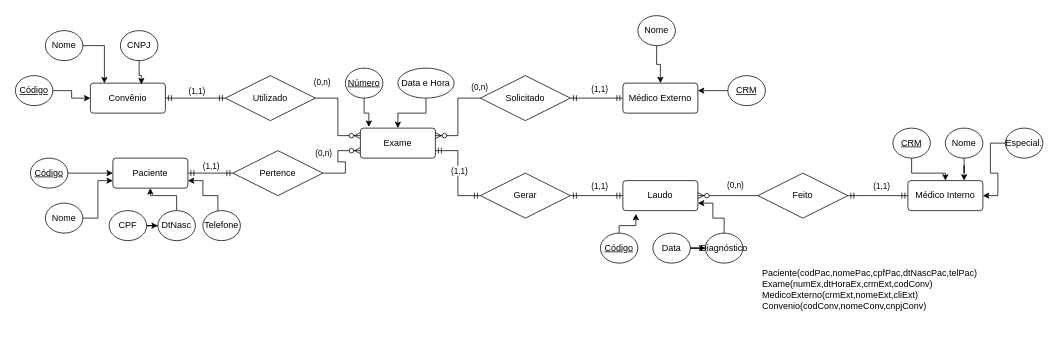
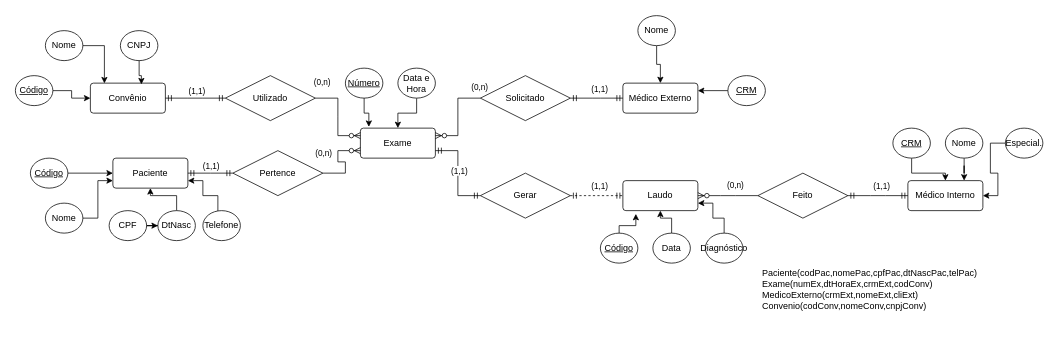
  <mxCell id="0" />
  <mxCell id="1" parent="0" />
  <mxCell id="2" value="Paciente" style="rounded=1;arcSize=10;whiteSpace=wrap;html=1;align=center;" vertex="1" parent="1"><mxGeometry x="150" y="210" width="100" height="40" as="geometry" /></mxCell>
  <mxCell id="3" value="Exame" style="rounded=1;arcSize=10;whiteSpace=wrap;html=1;align=center;" vertex="1" parent="1"><mxGeometry x="480" y="170" width="100" height="40" as="geometry" /></mxCell>
  <mxCell id="4" value="Médico Externo" style="rounded=1;arcSize=10;whiteSpace=wrap;html=1;align=center;" vertex="1" parent="1"><mxGeometry x="830" y="110" width="100" height="40" as="geometry" /></mxCell>
  <mxCell id="5" value="Médico Interno" style="rounded=1;arcSize=10;whiteSpace=wrap;html=1;align=center;" vertex="1" parent="1"><mxGeometry x="1210" y="240" width="100" height="40" as="geometry" /></mxCell>
  <mxCell id="6" value="Convênio" style="rounded=1;arcSize=10;whiteSpace=wrap;html=1;align=center;" vertex="1" parent="1"><mxGeometry x="120" y="110" width="100" height="40" as="geometry" /></mxCell>
  <mxCell id="7" value="Laudo" style="rounded=1;arcSize=10;whiteSpace=wrap;html=1;align=center;" vertex="1" parent="1"><mxGeometry x="830" y="240" width="100" height="40" as="geometry" /></mxCell>
  <mxCell id="8" value="Pertence" style="shape=rhombus;perimeter=rhombusPerimeter;whiteSpace=wrap;html=1;align=center;" vertex="1" parent="1"><mxGeometry x="310" y="200" width="120" height="60" as="geometry" /></mxCell>
  <mxCell id="9" value="Solicitado" style="shape=rhombus;perimeter=rhombusPerimeter;whiteSpace=wrap;html=1;align=center;" vertex="1" parent="1"><mxGeometry x="640" y="100" width="120" height="60" as="geometry" /></mxCell>
  <mxCell id="10" value="" style="edgeStyle=entityRelationEdgeStyle;fontSize=12;html=1;endArrow=ERzeroToMany;endFill=1;rounded=0;exitX=1;exitY=0.5;exitDx=0;exitDy=0;entryX=0;entryY=0.75;entryDx=0;entryDy=0;" edge="1" parent="1" source="8" target="3"><mxGeometry width="100" height="100" relative="1" as="geometry"><mxPoint x="410" y="310" as="sourcePoint" /><mxPoint x="510" y="210" as="targetPoint" /><Array as="points"><mxPoint x="480" y="190" /></Array></mxGeometry></mxCell>
  <mxCell id="11" value="(0,n)" style="edgeLabel;html=1;align=center;verticalAlign=middle;resizable=0;points=[];" vertex="1" connectable="0" parent="10"><mxGeometry x="-0.378" y="4" relative="1" as="geometry"><mxPoint x="-26" y="-26" as="offset" /></mxGeometry></mxCell>
  <mxCell id="12" value="" style="edgeStyle=entityRelationEdgeStyle;fontSize=12;html=1;endArrow=ERzeroToMany;endFill=1;rounded=0;exitX=0;exitY=0.5;exitDx=0;exitDy=0;entryX=1;entryY=0.25;entryDx=0;entryDy=0;" edge="1" parent="1" source="9" target="3"><mxGeometry width="100" height="100" relative="1" as="geometry"><mxPoint x="440" y="240" as="sourcePoint" /><mxPoint x="500" y="240" as="targetPoint" /></mxGeometry></mxCell>
  <mxCell id="13" value="(0,n)" style="edgeLabel;html=1;align=center;verticalAlign=middle;resizable=0;points=[];" vertex="1" connectable="0" parent="12"><mxGeometry x="-0.378" y="4" relative="1" as="geometry"><mxPoint x="24" y="-19" as="offset" /></mxGeometry></mxCell>
  <mxCell id="14" value="" style="edgeStyle=entityRelationEdgeStyle;fontSize=12;html=1;endArrow=ERmandOne;startArrow=ERmandOne;rounded=0;entryX=0;entryY=0.5;entryDx=0;entryDy=0;exitX=1;exitY=0.5;exitDx=0;exitDy=0;" edge="1" parent="1" source="2" target="8"><mxGeometry width="100" height="100" relative="1" as="geometry"><mxPoint x="230" y="350" as="sourcePoint" /><mxPoint x="330" y="250" as="targetPoint" /></mxGeometry></mxCell>
  <mxCell id="15" value="(1,1)" style="edgeLabel;html=1;align=center;verticalAlign=middle;resizable=0;points=[];" vertex="1" connectable="0" parent="14"><mxGeometry x="0.122" y="2" relative="1" as="geometry"><mxPoint x="-4" y="-8" as="offset" /></mxGeometry></mxCell>
  <mxCell id="16" value="" style="edgeStyle=entityRelationEdgeStyle;fontSize=12;html=1;endArrow=ERmandOne;startArrow=ERmandOne;rounded=0;entryX=0;entryY=0.5;entryDx=0;entryDy=0;exitX=1;exitY=0.5;exitDx=0;exitDy=0;" edge="1" parent="1" source="9" target="4"><mxGeometry width="100" height="100" relative="1" as="geometry"><mxPoint x="760" y="230" as="sourcePoint" /><mxPoint x="320" y="240" as="targetPoint" /><Array as="points"><mxPoint x="440" y="330" /></Array></mxGeometry></mxCell>
  <mxCell id="17" value="(1,1)" style="edgeLabel;html=1;align=center;verticalAlign=middle;resizable=0;points=[];" vertex="1" connectable="0" parent="16"><mxGeometry x="0.122" y="2" relative="1" as="geometry"><mxPoint x="-1" y="-11" as="offset" /></mxGeometry></mxCell>
  <mxCell id="18" value="Utilizado" style="shape=rhombus;perimeter=rhombusPerimeter;whiteSpace=wrap;html=1;align=center;" vertex="1" parent="1"><mxGeometry x="300" y="100" width="120" height="60" as="geometry" /></mxCell>
  <mxCell id="19" value="" style="edgeStyle=entityRelationEdgeStyle;fontSize=12;html=1;endArrow=ERmandOne;startArrow=ERmandOne;rounded=0;entryX=0;entryY=0.5;entryDx=0;entryDy=0;exitX=1;exitY=0.5;exitDx=0;exitDy=0;" edge="1" parent="1" source="6" target="18"><mxGeometry width="100" height="100" relative="1" as="geometry"><mxPoint x="260" y="240" as="sourcePoint" /><mxPoint x="320" y="240" as="targetPoint" /></mxGeometry></mxCell>
  <mxCell id="20" value="(1,1)" style="edgeLabel;html=1;align=center;verticalAlign=middle;resizable=0;points=[];" vertex="1" connectable="0" parent="19"><mxGeometry x="0.122" y="2" relative="1" as="geometry"><mxPoint x="-4" y="-8" as="offset" /></mxGeometry></mxCell>
  <mxCell id="21" value="" style="edgeStyle=entityRelationEdgeStyle;fontSize=12;html=1;endArrow=ERzeroToMany;endFill=1;rounded=0;exitX=1;exitY=0.5;exitDx=0;exitDy=0;entryX=0;entryY=0.25;entryDx=0;entryDy=0;" edge="1" parent="1" source="18" target="3"><mxGeometry width="100" height="100" relative="1" as="geometry"><mxPoint x="440" y="240" as="sourcePoint" /><mxPoint x="490" y="210" as="targetPoint" /><Array as="points"><mxPoint x="490" y="200" /></Array></mxGeometry></mxCell>
  <mxCell id="22" value="(0,n)" style="edgeLabel;html=1;align=center;verticalAlign=middle;resizable=0;points=[];" vertex="1" connectable="0" parent="21"><mxGeometry x="-0.378" y="4" relative="1" as="geometry"><mxPoint x="-26" y="-26" as="offset" /></mxGeometry></mxCell>
  <mxCell id="23" value="Gerar" style="shape=rhombus;perimeter=rhombusPerimeter;whiteSpace=wrap;html=1;align=center;" vertex="1" parent="1"><mxGeometry x="640" y="230" width="120" height="60" as="geometry" /></mxCell>
- <mxCell id="24" value="" style="edgeStyle=entityRelationEdgeStyle;fontSize=12;html=1;endArrow=ERmandOne;startArrow=ERmandOne;rounded=0;entryX=0;entryY=0.5;entryDx=0;entryDy=0;exitX=1;exitY=0.5;exitDx=0;exitDy=0;" edge="1" parent="1" source="23" target="7"><mxGeometry width="100" height="100" relative="1" as="geometry"><mxPoint x="770" y="140" as="sourcePoint" /><mxPoint x="840" y="140" as="targetPoint" /><Array as="points"><mxPoint x="450" y="340" /></Array></mxGeometry></mxCell>
+ <mxCell id="24" value="" style="edgeStyle=entityRelationEdgeStyle;fontSize=12;html=1;endArrow=ERmandOne;startArrow=ERmandOne;rounded=0;entryX=0;entryY=0.5;entryDx=0;entryDy=0;exitX=1;exitY=0.5;exitDx=0;exitDy=0;dashed=1;" edge="1" parent="1" source="23" target="7"><mxGeometry width="100" height="100" relative="1" as="geometry"><mxPoint x="770" y="140" as="sourcePoint" /><mxPoint x="840" y="140" as="targetPoint" /><Array as="points"><mxPoint x="450" y="340" /></Array></mxGeometry></mxCell>
  <mxCell id="25" value="(1,1)" style="edgeLabel;html=1;align=center;verticalAlign=middle;resizable=0;points=[];" vertex="1" connectable="0" parent="24"><mxGeometry x="0.122" y="2" relative="1" as="geometry"><mxPoint x="-1" y="-11" as="offset" /></mxGeometry></mxCell>
  <mxCell id="26" value="Feito" style="shape=rhombus;perimeter=rhombusPerimeter;whiteSpace=wrap;html=1;align=center;" vertex="1" parent="1"><mxGeometry x="1010" y="230" width="120" height="60" as="geometry" /></mxCell>
  <mxCell id="27" value="" style="edgeStyle=entityRelationEdgeStyle;fontSize=12;html=1;endArrow=ERmandOne;startArrow=ERmandOne;rounded=0;entryX=0;entryY=0.5;entryDx=0;entryDy=0;exitX=1;exitY=0.75;exitDx=0;exitDy=0;" edge="1" parent="1" source="3" target="23"><mxGeometry width="100" height="100" relative="1" as="geometry"><mxPoint x="770" y="270" as="sourcePoint" /><mxPoint x="840" y="270" as="targetPoint" /><Array as="points"><mxPoint x="460" y="350" /></Array></mxGeometry></mxCell>
  <mxCell id="28" value="(1,1)" style="edgeLabel;html=1;align=center;verticalAlign=middle;resizable=0;points=[];" vertex="1" connectable="0" parent="27"><mxGeometry x="0.122" y="2" relative="1" as="geometry"><mxPoint x="-1" y="-11" as="offset" /></mxGeometry></mxCell>
  <mxCell id="29" value="" style="edgeStyle=entityRelationEdgeStyle;fontSize=12;html=1;endArrow=ERmandOne;startArrow=ERmandOne;rounded=0;entryX=0;entryY=0.5;entryDx=0;entryDy=0;" edge="1" parent="1" target="5"><mxGeometry width="100" height="100" relative="1" as="geometry"><mxPoint x="1130" y="260" as="sourcePoint" /><mxPoint x="840" y="270" as="targetPoint" /><Array as="points"><mxPoint x="460" y="350" /></Array></mxGeometry></mxCell>
  <mxCell id="30" value="(1,1)" style="edgeLabel;html=1;align=center;verticalAlign=middle;resizable=0;points=[];" vertex="1" connectable="0" parent="29"><mxGeometry x="0.122" y="2" relative="1" as="geometry"><mxPoint x="-1" y="-11" as="offset" /></mxGeometry></mxCell>
  <mxCell id="31" value="" style="edgeStyle=entityRelationEdgeStyle;fontSize=12;html=1;endArrow=ERzeroToMany;endFill=1;rounded=0;exitX=0;exitY=0.5;exitDx=0;exitDy=0;entryX=1;entryY=0.5;entryDx=0;entryDy=0;" edge="1" parent="1" source="26" target="7"><mxGeometry width="100" height="100" relative="1" as="geometry"><mxPoint x="1000" y="170" as="sourcePoint" /><mxPoint x="940" y="220" as="targetPoint" /></mxGeometry></mxCell>
  <mxCell id="32" value="(0,n)" style="edgeLabel;html=1;align=center;verticalAlign=middle;resizable=0;points=[];" vertex="1" connectable="0" parent="31"><mxGeometry x="-0.378" y="4" relative="1" as="geometry"><mxPoint x="-6" y="-19" as="offset" /></mxGeometry></mxCell>
  <mxCell id="33" style="edgeStyle=orthogonalEdgeStyle;rounded=0;orthogonalLoop=1;jettySize=auto;html=1;entryX=0;entryY=0.5;entryDx=0;entryDy=0;" edge="1" parent="1" source="34" target="2"><mxGeometry relative="1" as="geometry" /></mxCell>
  <mxCell id="34" value="Código" style="ellipse;whiteSpace=wrap;html=1;align=center;fontStyle=4;" vertex="1" parent="1"><mxGeometry x="40" y="210" width="50" height="40" as="geometry" /></mxCell>
  <mxCell id="35" style="edgeStyle=orthogonalEdgeStyle;rounded=0;orthogonalLoop=1;jettySize=auto;html=1;entryX=0;entryY=0.75;entryDx=0;entryDy=0;" edge="1" parent="1" source="36" target="2"><mxGeometry relative="1" as="geometry" /></mxCell>
  <mxCell id="36" value="Nome" style="ellipse;whiteSpace=wrap;html=1;align=center;" vertex="1" parent="1"><mxGeometry x="60" y="270" width="50" height="40" as="geometry" /></mxCell>
  <mxCell id="37" style="edgeStyle=orthogonalEdgeStyle;rounded=0;orthogonalLoop=1;jettySize=auto;html=1;" edge="1" parent="1" source="38" target="40"><mxGeometry relative="1" as="geometry" /></mxCell>
  <mxCell id="38" value="CPF" style="ellipse;whiteSpace=wrap;html=1;align=center;" vertex="1" parent="1"><mxGeometry x="145" y="280" width="50" height="40" as="geometry" /></mxCell>
  <mxCell id="39" style="edgeStyle=orthogonalEdgeStyle;rounded=0;orthogonalLoop=1;jettySize=auto;html=1;entryX=0.5;entryY=1;entryDx=0;entryDy=0;" edge="1" parent="1" source="40" target="2"><mxGeometry relative="1" as="geometry" /></mxCell>
  <mxCell id="40" value="DtNasc" style="ellipse;whiteSpace=wrap;html=1;align=center;" vertex="1" parent="1"><mxGeometry x="210" y="280" width="50" height="40" as="geometry" /></mxCell>
  <mxCell id="41" style="edgeStyle=orthogonalEdgeStyle;rounded=0;orthogonalLoop=1;jettySize=auto;html=1;entryX=1;entryY=0.75;entryDx=0;entryDy=0;" edge="1" parent="1" source="42" target="2"><mxGeometry relative="1" as="geometry"><Array as="points"><mxPoint x="290" y="260" /><mxPoint x="270" y="260" /><mxPoint x="270" y="240" /></Array></mxGeometry></mxCell>
  <mxCell id="42" value="Telefone" style="ellipse;whiteSpace=wrap;html=1;align=center;" vertex="1" parent="1"><mxGeometry x="270" y="280" width="50" height="40" as="geometry" /></mxCell>
  <mxCell id="43" style="edgeStyle=orthogonalEdgeStyle;rounded=0;orthogonalLoop=1;jettySize=auto;html=1;entryX=0.5;entryY=0;entryDx=0;entryDy=0;" edge="1" parent="1" source="44" target="4"><mxGeometry relative="1" as="geometry" /></mxCell>
  <mxCell id="44" value="Nome" style="ellipse;whiteSpace=wrap;html=1;align=center;" vertex="1" parent="1"><mxGeometry x="850" y="20" width="50" height="40" as="geometry" /></mxCell>
  <mxCell id="45" style="edgeStyle=orthogonalEdgeStyle;rounded=0;orthogonalLoop=1;jettySize=auto;html=1;entryX=1;entryY=0.25;entryDx=0;entryDy=0;" edge="1" parent="1" source="46" target="4"><mxGeometry relative="1" as="geometry" /></mxCell>
  <mxCell id="46" value="CRM" style="ellipse;whiteSpace=wrap;html=1;align=center;fontStyle=4;" vertex="1" parent="1"><mxGeometry x="970" y="100" width="50" height="40" as="geometry" /></mxCell>
  <mxCell id="47" style="edgeStyle=orthogonalEdgeStyle;rounded=0;orthogonalLoop=1;jettySize=auto;html=1;" edge="1" parent="1" source="48" target="5"><mxGeometry relative="1" as="geometry" /></mxCell>
  <mxCell id="48" value="CRM" style="ellipse;whiteSpace=wrap;html=1;align=center;fontStyle=4;" vertex="1" parent="1"><mxGeometry x="1190" y="170" width="50" height="40" as="geometry" /></mxCell>
  <mxCell id="49" value="" style="edgeStyle=orthogonalEdgeStyle;rounded=0;orthogonalLoop=1;jettySize=auto;html=1;entryX=0.75;entryY=0;entryDx=0;entryDy=0;" edge="1" parent="1" source="50" target="5"><mxGeometry relative="1" as="geometry" /></mxCell>
  <mxCell id="50" value="Nome" style="ellipse;whiteSpace=wrap;html=1;align=center;" vertex="1" parent="1"><mxGeometry x="1260" y="170" width="50" height="40" as="geometry" /></mxCell>
  <mxCell id="51" style="edgeStyle=orthogonalEdgeStyle;rounded=0;orthogonalLoop=1;jettySize=auto;html=1;entryX=1;entryY=0.5;entryDx=0;entryDy=0;" edge="1" parent="1" source="52" target="5"><mxGeometry relative="1" as="geometry"><mxPoint x="1320" y="260" as="targetPoint" /></mxGeometry></mxCell>
  <mxCell id="52" value="Especial." style="ellipse;whiteSpace=wrap;html=1;align=center;" vertex="1" parent="1"><mxGeometry x="1340" y="170" width="50" height="40" as="geometry" /></mxCell>
  <mxCell id="53" value="Número" style="ellipse;whiteSpace=wrap;html=1;align=center;fontStyle=4;" vertex="1" parent="1"><mxGeometry x="460" width="50" height="40" as="geometry" y="90" /></mxCell>
  <mxCell id="54" style="edgeStyle=orthogonalEdgeStyle;rounded=0;orthogonalLoop=1;jettySize=auto;html=1;entryX=0.113;entryY=-0.042;entryDx=0;entryDy=0;entryPerimeter=0;" edge="1" parent="1" source="53" target="3"><mxGeometry relative="1" as="geometry" /></mxCell>
  <mxCell id="55" style="edgeStyle=orthogonalEdgeStyle;rounded=0;orthogonalLoop=1;jettySize=auto;html=1;" edge="1" parent="1" source="56" target="3"><mxGeometry relative="1" as="geometry" /></mxCell>
- <mxCell id="56" value="Data e Hora" style="ellipse;whiteSpace=wrap;html=1;align=center;" vertex="1" parent="1"><mxGeometry x="530" y="90" width="75" height="40" as="geometry" /></mxCell>
+ <mxCell id="56" value="Data e Hora" style="ellipse;whiteSpace=wrap;html=1;align=center;" vertex="1" parent="1"><mxGeometry x="530" width="50" height="40" as="geometry" y="90" /></mxCell>
  <mxCell id="57" style="edgeStyle=orthogonalEdgeStyle;rounded=0;orthogonalLoop=1;jettySize=auto;html=1;" edge="1" parent="1" source="58" target="6"><mxGeometry relative="1" as="geometry" /></mxCell>
  <mxCell id="58" value="Código" style="ellipse;whiteSpace=wrap;html=1;align=center;fontStyle=4;" vertex="1" parent="1"><mxGeometry x="20" y="100" width="50" height="40" as="geometry" /></mxCell>
  <mxCell id="59" value="Nome" style="ellipse;whiteSpace=wrap;html=1;align=center;" vertex="1" parent="1"><mxGeometry x="60" y="40" width="50" height="40" as="geometry" /></mxCell>
  <mxCell id="60" style="edgeStyle=orthogonalEdgeStyle;rounded=0;orthogonalLoop=1;jettySize=auto;html=1;entryX=0.187;entryY=0.008;entryDx=0;entryDy=0;entryPerimeter=0;" edge="1" parent="1" source="59" target="6"><mxGeometry relative="1" as="geometry" /></mxCell>
  <mxCell id="61" value="CNPJ" style="ellipse;whiteSpace=wrap;html=1;align=center;" vertex="1" parent="1"><mxGeometry x="160" y="40" width="50" height="40" as="geometry" /></mxCell>
  <mxCell id="62" style="edgeStyle=orthogonalEdgeStyle;rounded=0;orthogonalLoop=1;jettySize=auto;html=1;entryX=0.68;entryY=0.042;entryDx=0;entryDy=0;entryPerimeter=0;" edge="1" parent="1" source="61" target="6"><mxGeometry relative="1" as="geometry" /></mxCell>
  <mxCell id="63" value="Código" style="ellipse;whiteSpace=wrap;html=1;align=center;fontStyle=4;" vertex="1" parent="1"><mxGeometry x="800" y="310" width="50" height="40" as="geometry" /></mxCell>
  <mxCell id="64" style="edgeStyle=orthogonalEdgeStyle;rounded=0;orthogonalLoop=1;jettySize=auto;html=1;entryX=0.173;entryY=1.108;entryDx=0;entryDy=0;entryPerimeter=0;" edge="1" parent="1" source="63" target="7"><mxGeometry relative="1" as="geometry"><Array as="points"><mxPoint x="825" y="300" /><mxPoint x="847" y="300" /></Array></mxGeometry></mxCell>
- <mxCell id="65" style="edgeStyle=orthogonalEdgeStyle;rounded=0;orthogonalLoop=1;jettySize=auto;html=1;" edge="1" parent="1" source="66" target="68"><mxGeometry relative="1" as="geometry" /></mxCell>
+ <mxCell id="65" style="edgeStyle=orthogonalEdgeStyle;rounded=0;orthogonalLoop=1;jettySize=auto;html=1;entryX=0.5;entryY=1;entryDx=0;entryDy=0;" edge="1" parent="1" source="66" target="7"><mxGeometry relative="1" as="geometry" /></mxCell>
  <mxCell id="66" value="Data" style="ellipse;whiteSpace=wrap;html=1;align=center;" vertex="1" parent="1"><mxGeometry x="870" y="310" width="50" height="40" as="geometry" /></mxCell>
  <mxCell id="67" style="edgeStyle=orthogonalEdgeStyle;rounded=0;orthogonalLoop=1;jettySize=auto;html=1;entryX=1;entryY=0.75;entryDx=0;entryDy=0;" edge="1" parent="1" source="68" target="7"><mxGeometry relative="1" as="geometry"><Array as="points"><mxPoint x="965" y="290" /><mxPoint x="950" y="290" /><mxPoint x="950" y="270" /></Array></mxGeometry></mxCell>
  <mxCell id="68" value="Diagnóstico" style="ellipse;whiteSpace=wrap;html=1;align=center;" vertex="1" parent="1"><mxGeometry x="940" y="310" width="50" height="40" as="geometry" /></mxCell>
  <mxCell id="69" value="Paciente(codPac,nomePac,cpfPac,dtNascPac,telPac)&lt;div&gt;Exame(numEx,dtHoraEx,crmExt,codConv)&lt;/div&gt;&lt;div&gt;MedicoExterno(crmExt,nomeExt,cliExt)&lt;/div&gt;&lt;div&gt;Convenio(codConv,nomeConv,cnpjConv)&lt;/div&gt;&lt;div&gt;&lt;br&gt;&lt;/div&gt;" style="text;strokeColor=none;fillColor=none;spacingLeft=4;spacingRight=4;overflow=hidden;rotatable=0;points=[[0,0.5],[1,0.5]];portConstraint=eastwest;fontSize=12;whiteSpace=wrap;html=1;" vertex="1" parent="1"><mxGeometry x="1010" y="350" width="340" height="110" as="geometry" /></mxCell>
